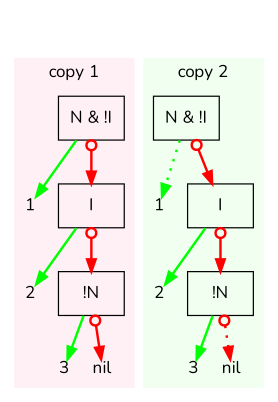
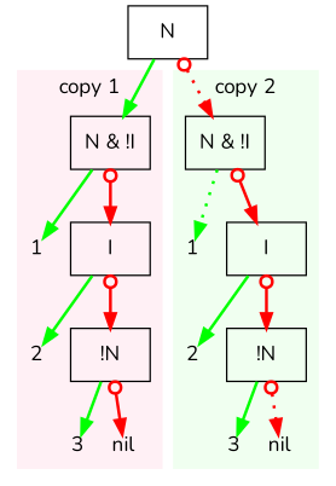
  digraph {
    fontname=Nunito
    node [fontname=Nunito fontsize=14 shape=plain]
    edge [color=green penwidth=2 style=bold fontname=Nunito]
    n1 [label=1]
    n2 [label=I shape=box]
    n3 [label=2]
    n4 [label="!N" shape=box]
    n5 [label=3]
    n6 [label=nil]
    n7 [label="N & !I" shape=box]
    n8 [label=1]
    n9 [label=I shape=box]
    n10 [label=2]
    n11 [label="!N" shape=box]
    n12 [label=3]
    n13 [label=nil]
    n14 [label="N & !I" shape=box]
+   n15 [label=N shape=box]
    subgraph cluster_1 {
      color=lavenderblush1
      label="copy 1"
      style=filled
      n7
      subgraph sub_2 {
        color=lavenderblush1
        label="copy 1"
        rank=same
        style=filled
        n1
        n2
      }
      subgraph sub_3 {
        color=lavenderblush1
        label="copy 1"
        rank=same
        style=filled
        n3
        n4
      }
      subgraph sub_4 {
        color=lavenderblush1
        label="copy 1"
        rank=same
        style=filled
        n5
        n6
      }
    }
    subgraph cluster_5 {
      color=honeydew
      label="copy 2"
      style=filled
      n14
      subgraph sub_6 {
        color=honeydew
        label="copy 2"
        rank=same
        style=filled
        n8
        n9
      }
      subgraph sub_7 {
        color=honeydew
        label="copy 2"
        rank=same
        style=filled
        n10
        n11
      }
      subgraph sub_8 {
        color=honeydew
        label="copy 2"
        rank=same
        style=filled
        n12
        n13
      }
    }
    n2 -> n3 [style=solid]
    n2 -> n4 [arrowhead=normal arrowtail=odot color=red dir=both]
    n4 -> n5 [style=solid]
    n4 -> n6 [arrowhead=normal arrowtail=odot color=red dir=both]
    n7 -> n1
    n7 -> n2 [arrowhead=normal arrowtail=odot color=red dir=both]
    n9 -> n10
    n9 -> n11 [arrowhead=normal arrowtail=odot color=red dir=both style=solid]
    n11 -> n12 [style=solid]
    n11 -> n13 [arrowhead=normal arrowtail=odot color=red dir=both style=dotted]
    n14 -> n8 [style=dotted]
    n14 -> n9 [arrowhead=normal arrowtail=odot color=red dir=both]
+   n15 -> n7 [style=solid]
+   n15 -> n14 [arrowhead=normal arrowtail=odot color=red dir=both style=dotted]
  }
